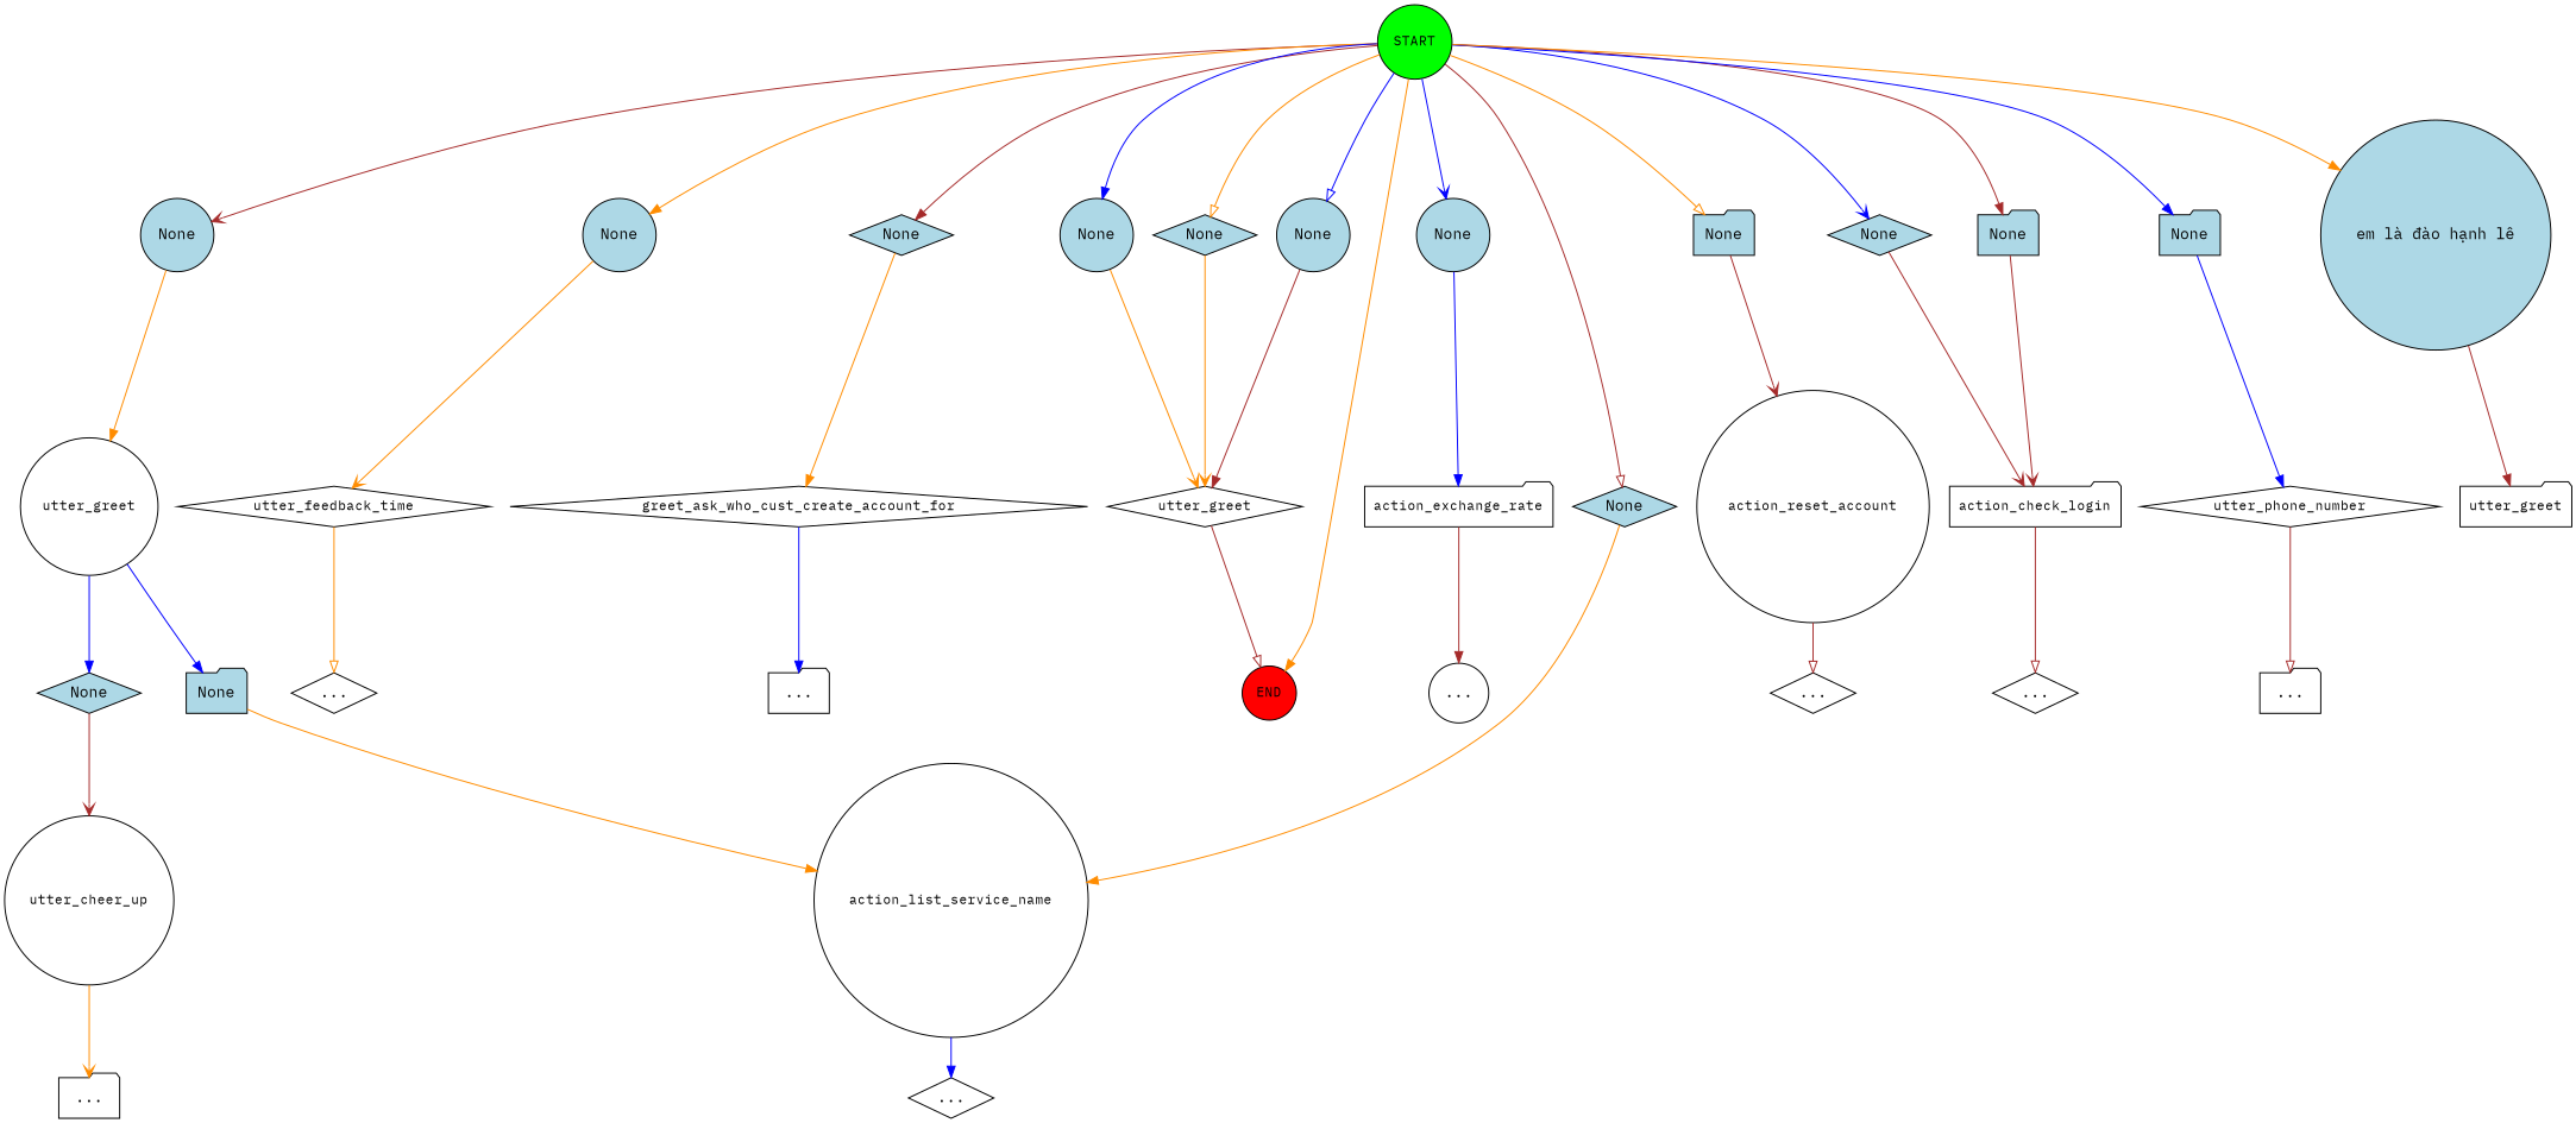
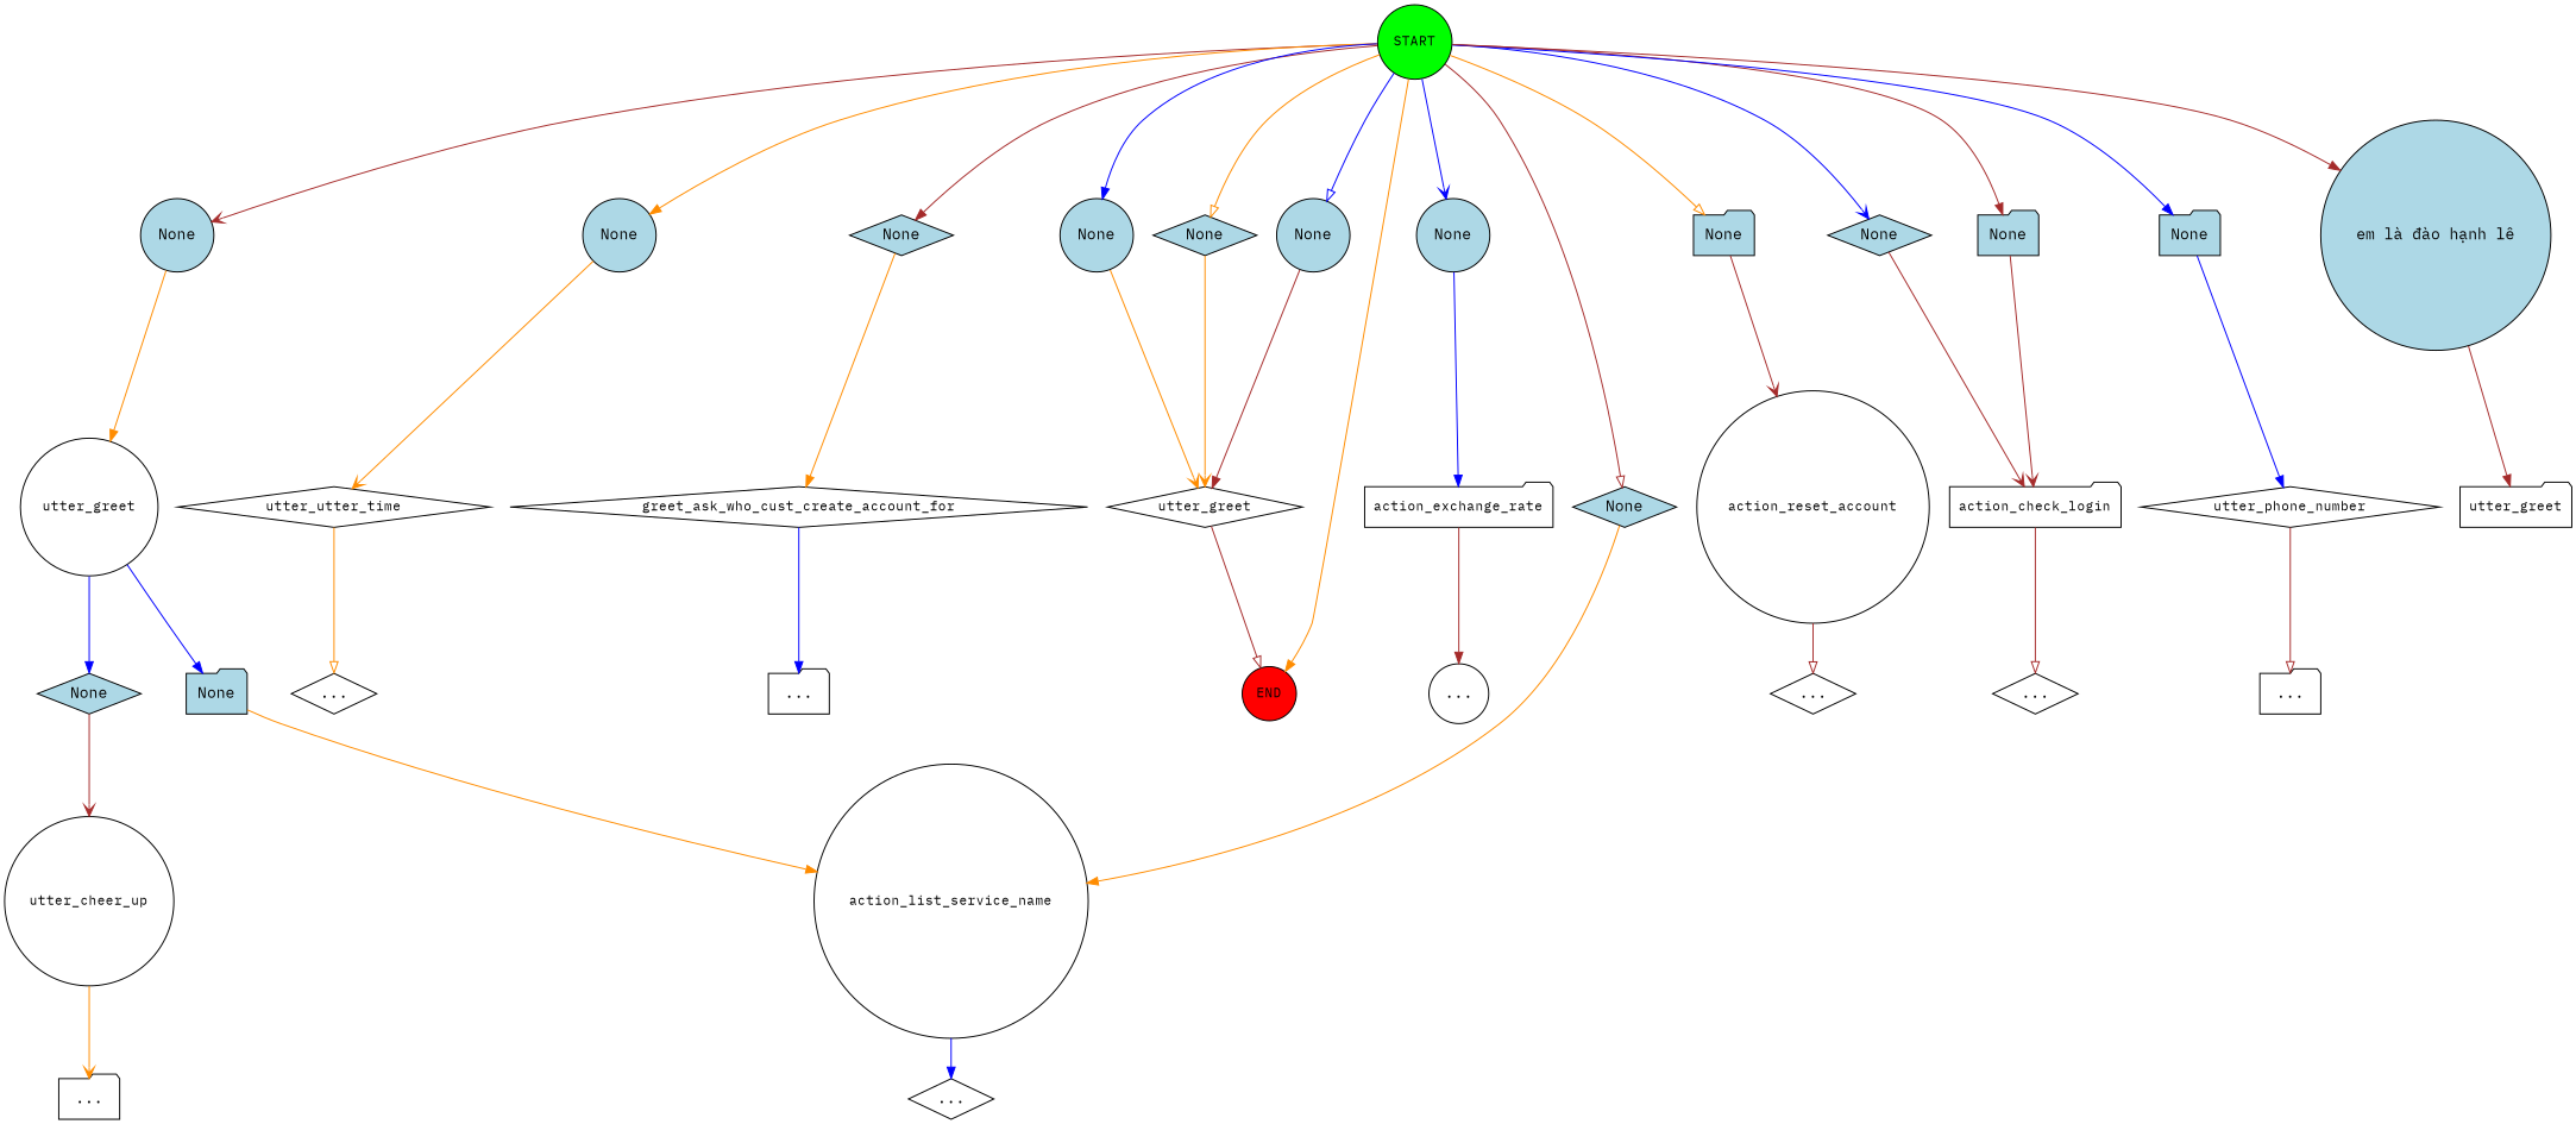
  digraph {
    fontname="IBM Plex Mono"
    node [fontname="IBM Plex Mono" shape=circle]
    edge [arrowhead=normal color=brown fontname="IBM Plex Mono"]
    n1 [fillcolor=green fontsize=12 label=START style=filled]
    n2 [fillcolor=red fontsize=12 label=END style=filled]
    n3 [fillcolor=lightblue label=None style=filled]
    n4 [fillcolor=lightblue label=None style=filled]
    n5 [fillcolor=lightblue label=None shape=diamond style=filled]
    n6 [fillcolor=lightblue label=None style=filled]
    n7 [fillcolor=lightblue label=None shape=diamond style=filled]
    n8 [fillcolor=lightblue label=None shape=folder style=filled]
    n9 [fillcolor=lightblue label=None shape=diamond style=filled]
    n10 [fillcolor=lightblue label=None shape=folder style=filled]
    n11 [fillcolor=lightblue label=None shape=diamond style=filled]
    n12 [fillcolor=lightblue label=None style=filled]
    n13 [fillcolor=lightblue label=None style=filled]
    n14 [fillcolor=lightblue label=None shape=folder style=filled]
    n15 [fillcolor=lightblue label="em là đào hạnh lê" style=filled]
    n16 [fontsize=12 label=utter_greet]
-   n17 [fontsize=12 label=utter_feedback_time shape=diamond]
+   n17 [fontsize=12 label=utter_utter_time shape=diamond]
    n18 [fontsize=12 label=greet_ask_who_cust_create_account_for shape=diamond]
    n19 [fontsize=12 label=action_exchange_rate shape=folder]
    n20 [fontsize=12 label=action_list_service_name]
    n21 [fontsize=12 label=action_reset_account]
    n22 [fontsize=12 label=action_check_login shape=folder]
    n23 [fontsize=12 label=utter_greet shape=diamond]
    n24 [fontsize=12 label=utter_phone_number shape=diamond]
    n25 [fontsize=12 label=utter_greet shape=folder]
    n26 [fillcolor=lightblue label=None shape=diamond style=filled]
    n27 [fillcolor=lightblue label=None shape=folder style=filled]
    n28 [fontsize=12 label=utter_cheer_up]
    n29 [label="..." shape=folder]
    n30 [label="..." shape=diamond]
    n31 [label="..." shape=folder]
    n32 [label="..."]
    n33 [label="..." shape=diamond]
    n34 [label="..." shape=diamond]
    n35 [label="..." shape=diamond]
    n36 [label="..." shape=folder]
    n1 -> n2 [color=darkorange]
    n1 -> n3 [arrowhead=vee]
    n1 -> n4 [color=darkorange]
    n1 -> n5
    n1 -> n6 [arrowhead=vee color=blue]
    n1 -> n7 [arrowhead=onormal]
    n1 -> n8 [arrowhead=onormal color=darkorange]
    n1 -> n9 [arrowhead=vee color=blue]
    n1 -> n10
    n1 -> n11 [arrowhead=onormal color=darkorange]
    n1 -> n12 [arrowhead=onormal color=blue]
    n1 -> n13 [color=blue]
    n1 -> n14 [color=blue]
-   n1 -> n15 [color=darkorange]
+   n1 -> n15
    n3 -> n16 [color=darkorange]
    n4 -> n17 [arrowhead=vee color=darkorange]
    n5 -> n18 [color=darkorange]
    n6 -> n19 [color=blue]
    n7 -> n20 [color=darkorange]
    n8 -> n21 [arrowhead=vee]
    n9 -> n22 [arrowhead=vee]
    n10 -> n22 [arrowhead=vee]
    n11 -> n23 [arrowhead=vee color=darkorange]
    n12 -> n23
    n13 -> n23 [arrowhead=vee color=darkorange]
    n14 -> n24 [color=blue]
    n15 -> n25
    n16 -> n26 [color=blue]
    n16 -> n27 [color=blue]
    n17 -> n30 [arrowhead=onormal color=darkorange]
    n18 -> n31 [color=blue]
    n19 -> n32
    n20 -> n33 [color=blue]
    n21 -> n34 [arrowhead=onormal]
    n22 -> n35 [arrowhead=onormal]
    n23 -> n2 [arrowhead=onormal]
    n24 -> n36 [arrowhead=onormal]
    n26 -> n28 [arrowhead=vee]
    n27 -> n20 [color=darkorange]
    n28 -> n29 [arrowhead=vee color=darkorange]
  }
